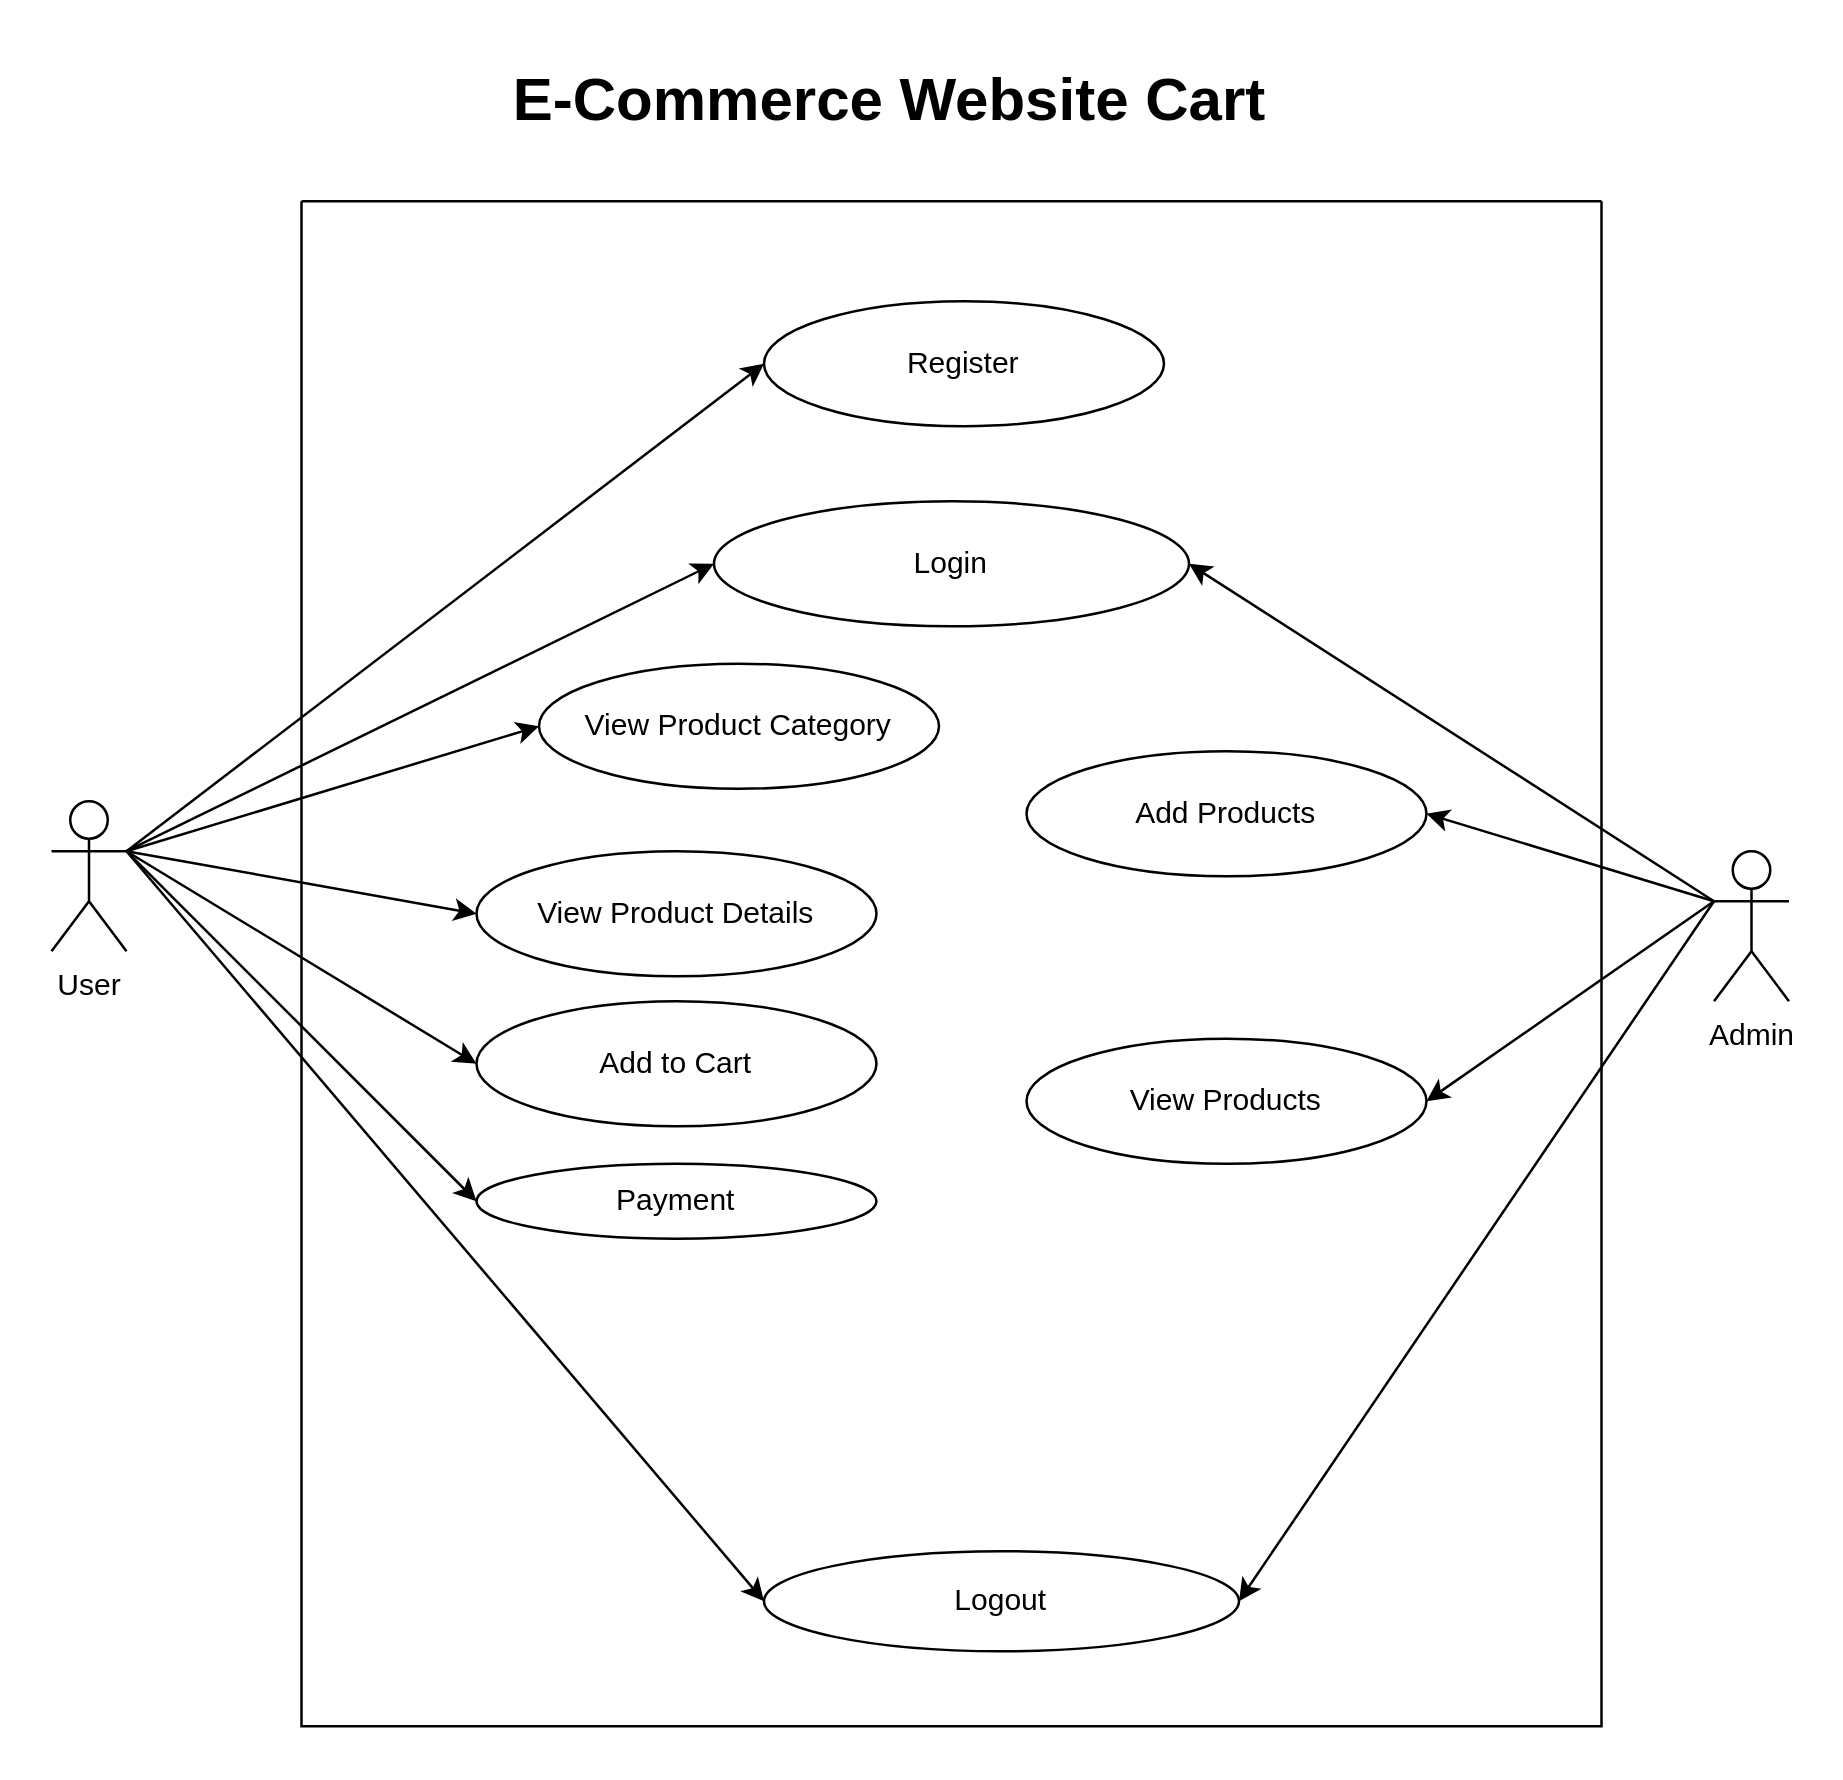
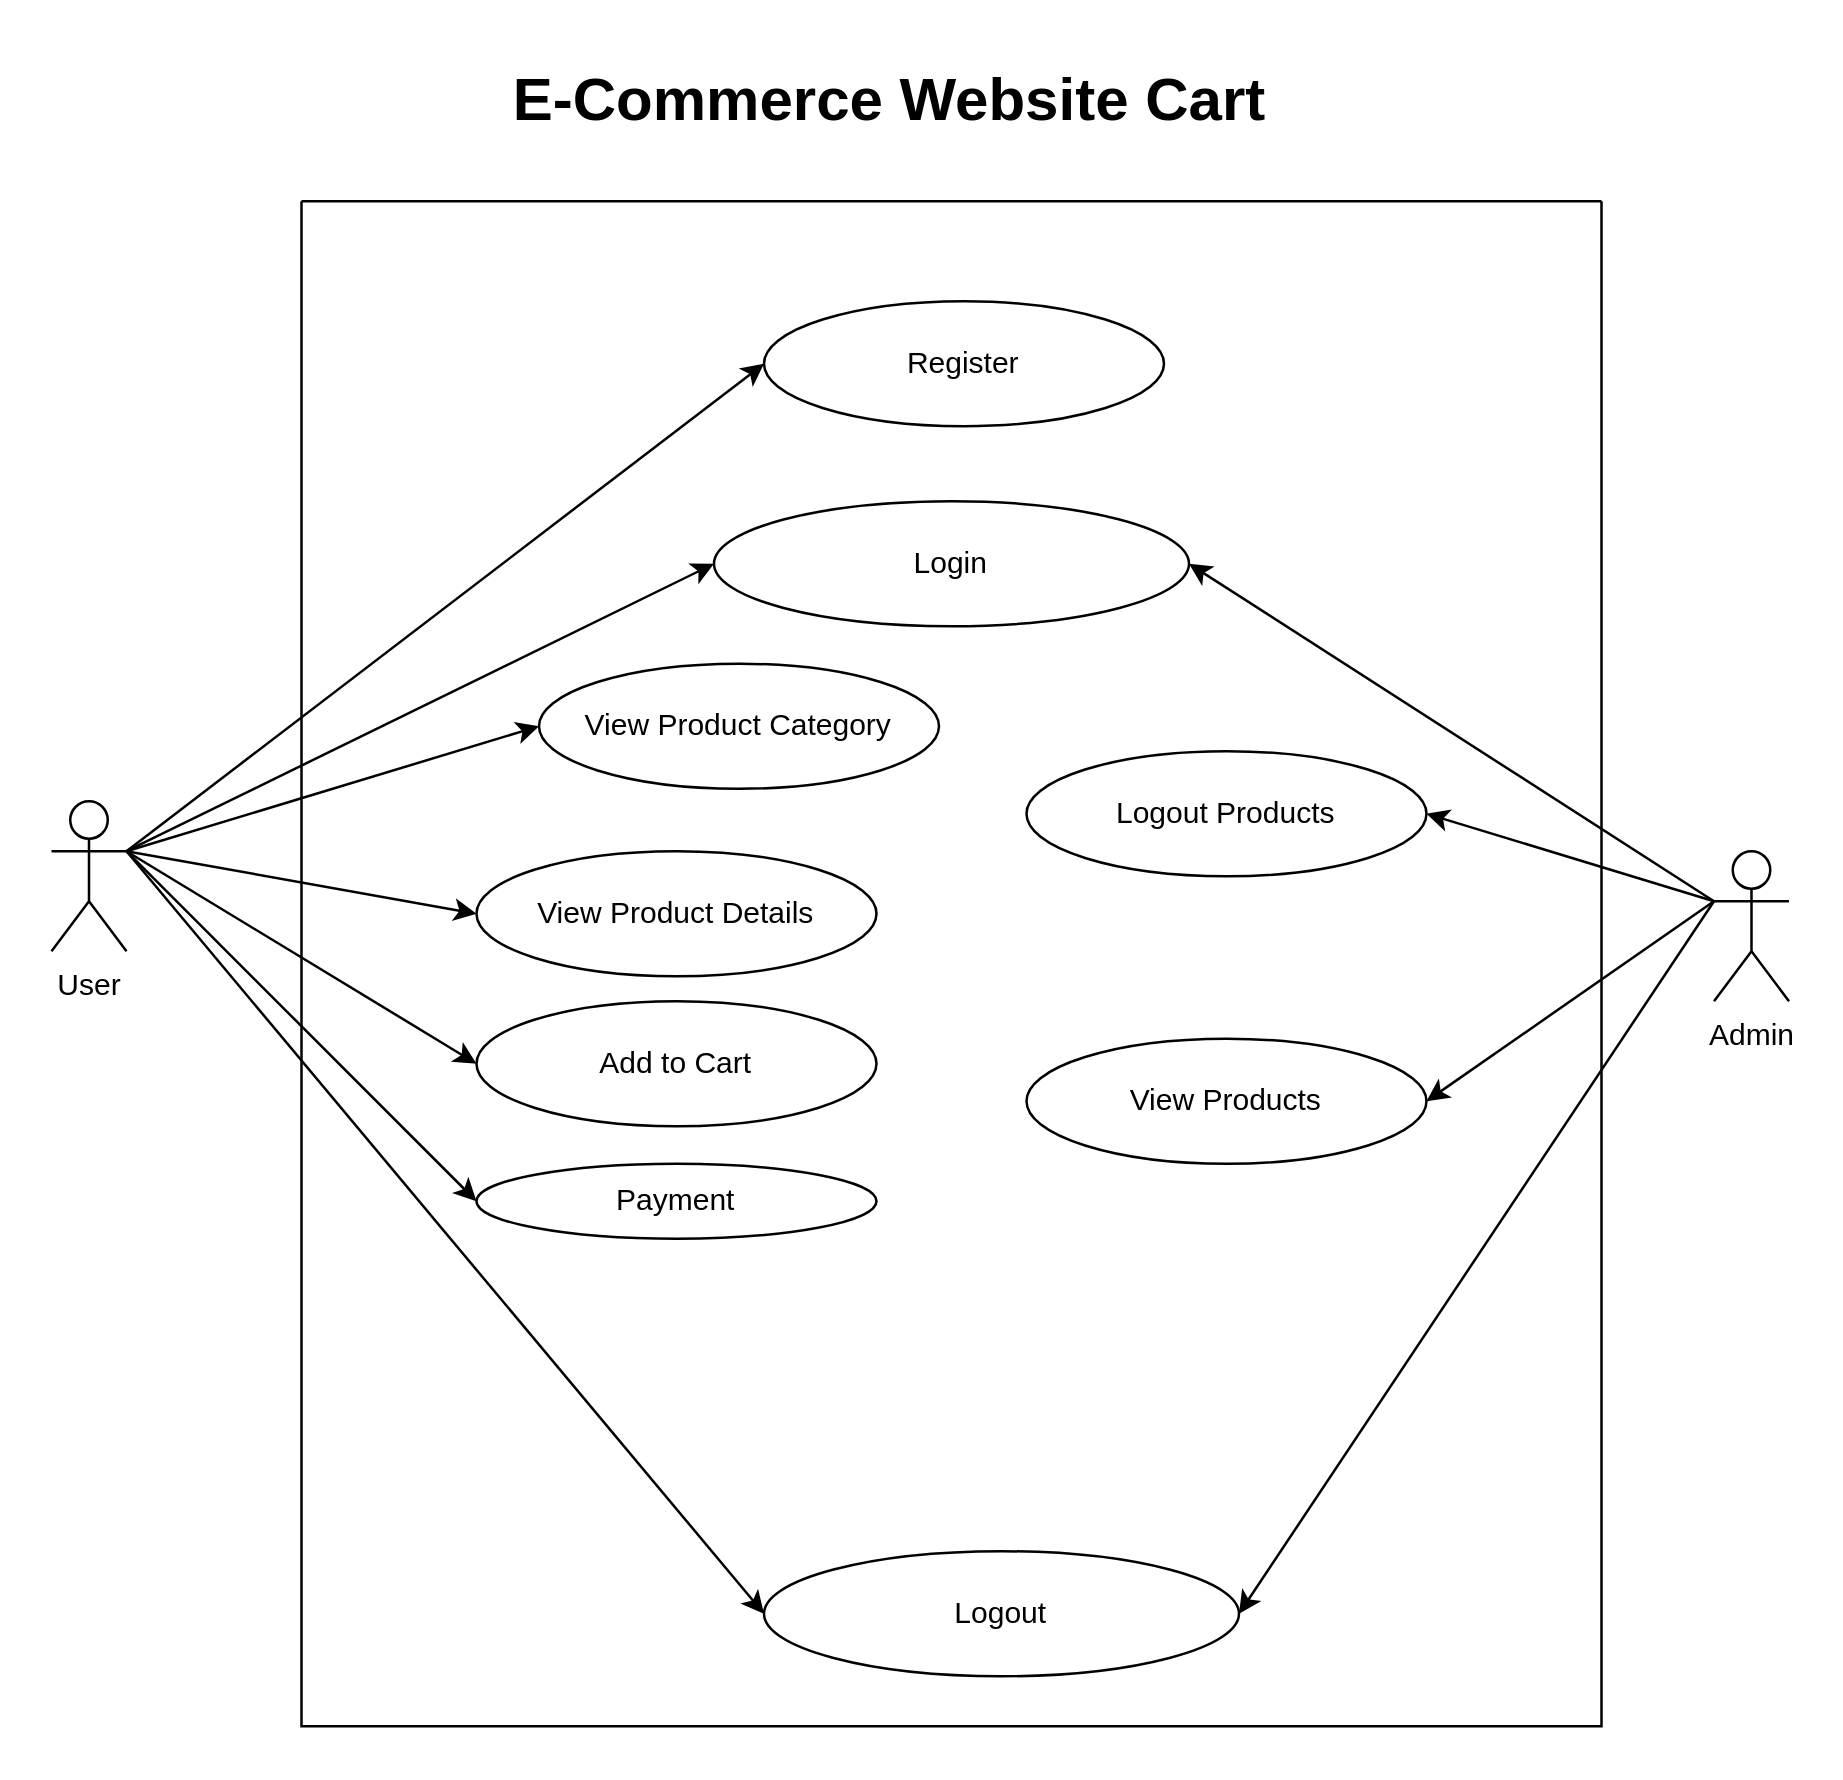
  <mxCell id="0" />
  <mxCell id="1" parent="0" />
  <mxCell id="2" value="&lt;h1&gt;E-Commerce Website Cart&lt;/h1&gt;" style="text;html=1;strokeColor=none;fillColor=none;spacing=5;spacingTop=-20;whiteSpace=wrap;overflow=hidden;rounded=0;" parent="1" vertex="1"><mxGeometry x="200" y="20" width="360" height="40" as="geometry" /></mxCell>
  <mxCell id="3" value="" style="swimlane;startSize=0;" parent="1" vertex="1"><mxGeometry x="120" y="80" width="520" height="610" as="geometry" /></mxCell>
  <mxCell id="4" value="Login" style="ellipse;whiteSpace=wrap;html=1;" parent="3" vertex="1"><mxGeometry x="165" y="120" width="190" height="50" as="geometry" /></mxCell>
  <mxCell id="5" value="View Product Category" style="ellipse;whiteSpace=wrap;html=1;" parent="3" vertex="1"><mxGeometry x="95" y="185" width="160" height="50" as="geometry" /></mxCell>
  <mxCell id="6" value="View Product Details" style="ellipse;whiteSpace=wrap;html=1;" parent="3" vertex="1"><mxGeometry x="70" y="260" width="160" height="50" as="geometry" /></mxCell>
  <mxCell id="7" value="Add to Cart" style="ellipse;whiteSpace=wrap;html=1;" parent="3" vertex="1"><mxGeometry x="70" y="320" width="160" height="50" as="geometry" /></mxCell>
  <mxCell id="8" value="Payment" style="ellipse;whiteSpace=wrap;html=1;" parent="3" vertex="1"><mxGeometry x="70" y="385" width="160" height="30" as="geometry" /></mxCell>
- <mxCell id="9" value="Add Products" style="ellipse;whiteSpace=wrap;html=1;" parent="3" vertex="1"><mxGeometry x="290" y="220" width="160" height="50" as="geometry" /></mxCell>
+ <mxCell id="9" value="Logout Products" style="ellipse;whiteSpace=wrap;html=1;" parent="3" vertex="1"><mxGeometry x="290" y="220" width="160" height="50" as="geometry" /></mxCell>
  <mxCell id="10" value="View Products" style="ellipse;whiteSpace=wrap;html=1;" parent="3" vertex="1"><mxGeometry x="290" y="335" width="160" height="50" as="geometry" /></mxCell>
- <mxCell id="11" value="Logout" style="ellipse;whiteSpace=wrap;html=1;" parent="3" vertex="1"><mxGeometry x="185" y="540" width="190" height="40" as="geometry" /></mxCell>
+ <mxCell id="11" value="Logout" style="ellipse;whiteSpace=wrap;html=1;" parent="3" vertex="1"><mxGeometry x="185" y="540" width="190" height="50" as="geometry" /></mxCell>
  <mxCell id="12" value="Register" style="ellipse;whiteSpace=wrap;html=1;" parent="3" vertex="1"><mxGeometry x="185" y="40" width="160" height="50" as="geometry" /></mxCell>
  <mxCell id="13" style="edgeStyle=none;html=1;exitX=1;exitY=0.333;exitDx=0;exitDy=0;exitPerimeter=0;entryX=0;entryY=0.5;entryDx=0;entryDy=0;" parent="1" source="20" target="4" edge="1"><mxGeometry relative="1" as="geometry" /></mxCell>
  <mxCell id="14" style="edgeStyle=none;html=1;exitX=1;exitY=0.333;exitDx=0;exitDy=0;exitPerimeter=0;entryX=0;entryY=0.5;entryDx=0;entryDy=0;" parent="1" source="20" target="5" edge="1"><mxGeometry relative="1" as="geometry" /></mxCell>
  <mxCell id="15" style="edgeStyle=none;html=1;exitX=1;exitY=0.333;exitDx=0;exitDy=0;exitPerimeter=0;entryX=0;entryY=0.5;entryDx=0;entryDy=0;" parent="1" source="20" target="6" edge="1"><mxGeometry relative="1" as="geometry" /></mxCell>
  <mxCell id="16" style="edgeStyle=none;html=1;exitX=1;exitY=0.333;exitDx=0;exitDy=0;exitPerimeter=0;entryX=0;entryY=0.5;entryDx=0;entryDy=0;" parent="1" source="20" target="7" edge="1"><mxGeometry relative="1" as="geometry" /></mxCell>
  <mxCell id="17" style="edgeStyle=none;html=1;exitX=1;exitY=0.333;exitDx=0;exitDy=0;exitPerimeter=0;entryX=0;entryY=0.5;entryDx=0;entryDy=0;" parent="1" source="20" target="8" edge="1"><mxGeometry relative="1" as="geometry" /></mxCell>
  <mxCell id="18" style="edgeStyle=none;html=1;exitX=1;exitY=0.333;exitDx=0;exitDy=0;exitPerimeter=0;entryX=0;entryY=0.5;entryDx=0;entryDy=0;" parent="1" source="20" target="11" edge="1"><mxGeometry relative="1" as="geometry" /></mxCell>
  <mxCell id="19" style="edgeStyle=none;html=1;exitX=1;exitY=0.333;exitDx=0;exitDy=0;exitPerimeter=0;entryX=0;entryY=0.5;entryDx=0;entryDy=0;" parent="1" source="20" target="12" edge="1"><mxGeometry relative="1" as="geometry" /></mxCell>
  <mxCell id="20" value="User" style="shape=umlActor;verticalLabelPosition=bottom;verticalAlign=top;html=1;outlineConnect=0;" parent="1" vertex="1"><mxGeometry x="20" y="320" width="30" height="60" as="geometry" /></mxCell>
  <mxCell id="21" style="edgeStyle=none;html=1;exitX=0;exitY=0.333;exitDx=0;exitDy=0;exitPerimeter=0;entryX=1;entryY=0.5;entryDx=0;entryDy=0;" parent="1" source="25" target="4" edge="1"><mxGeometry relative="1" as="geometry"><mxPoint x="560" y="140" as="targetPoint" /></mxGeometry></mxCell>
  <mxCell id="22" style="edgeStyle=none;html=1;exitX=0;exitY=0.333;exitDx=0;exitDy=0;exitPerimeter=0;entryX=1;entryY=0.5;entryDx=0;entryDy=0;" parent="1" source="25" target="9" edge="1"><mxGeometry relative="1" as="geometry" /></mxCell>
  <mxCell id="23" style="edgeStyle=none;html=1;exitX=0;exitY=0.333;exitDx=0;exitDy=0;exitPerimeter=0;entryX=1;entryY=0.5;entryDx=0;entryDy=0;" parent="1" source="25" target="10" edge="1"><mxGeometry relative="1" as="geometry" /></mxCell>
  <mxCell id="24" style="edgeStyle=none;html=1;exitX=0;exitY=0.333;exitDx=0;exitDy=0;exitPerimeter=0;entryX=1;entryY=0.5;entryDx=0;entryDy=0;" parent="1" source="25" target="11" edge="1"><mxGeometry relative="1" as="geometry" /></mxCell>
  <mxCell id="25" value="Admin&lt;br&gt;" style="shape=umlActor;verticalLabelPosition=bottom;verticalAlign=top;html=1;outlineConnect=0;" parent="1" vertex="1"><mxGeometry x="685" y="340" width="30" height="60" as="geometry" /></mxCell>
